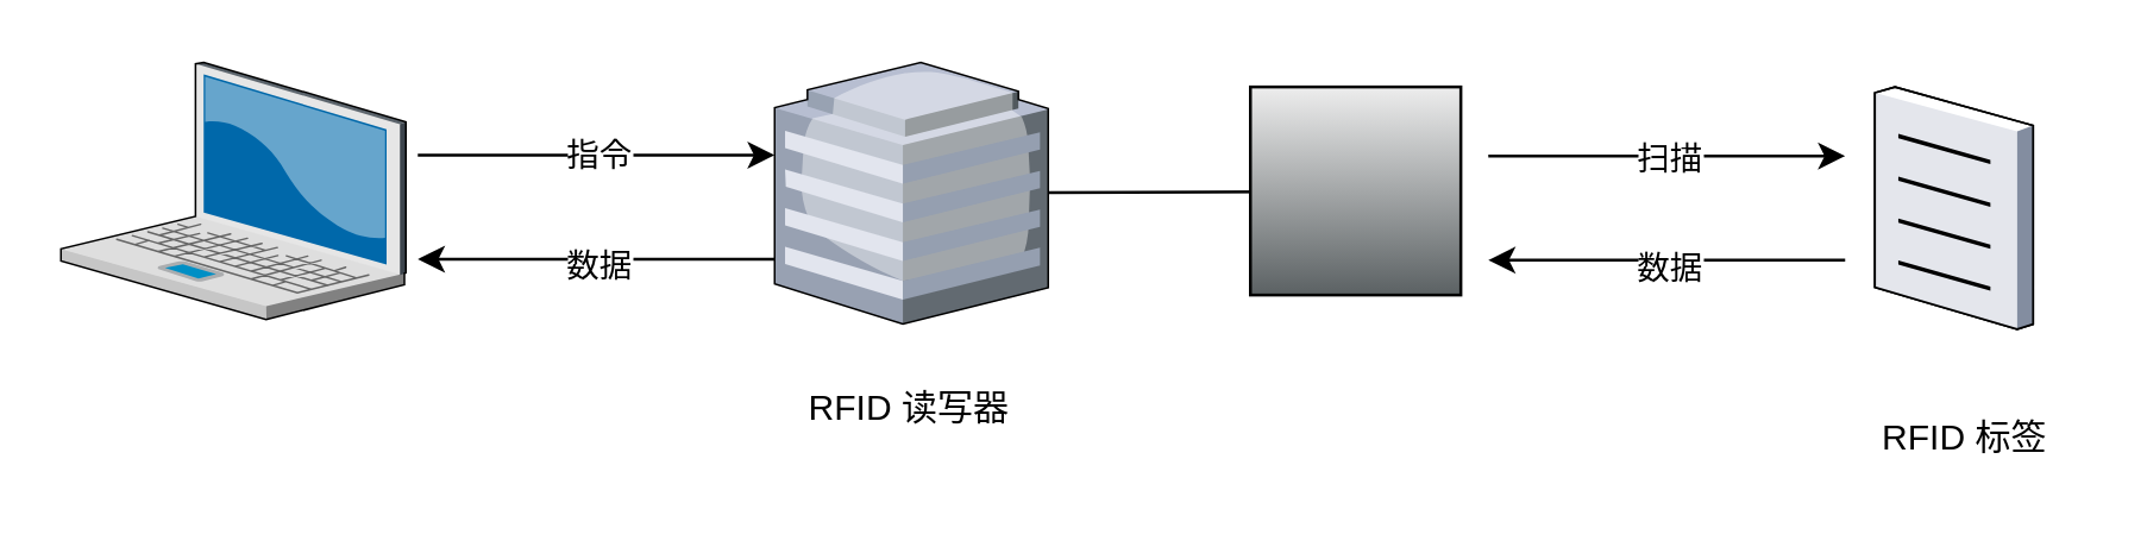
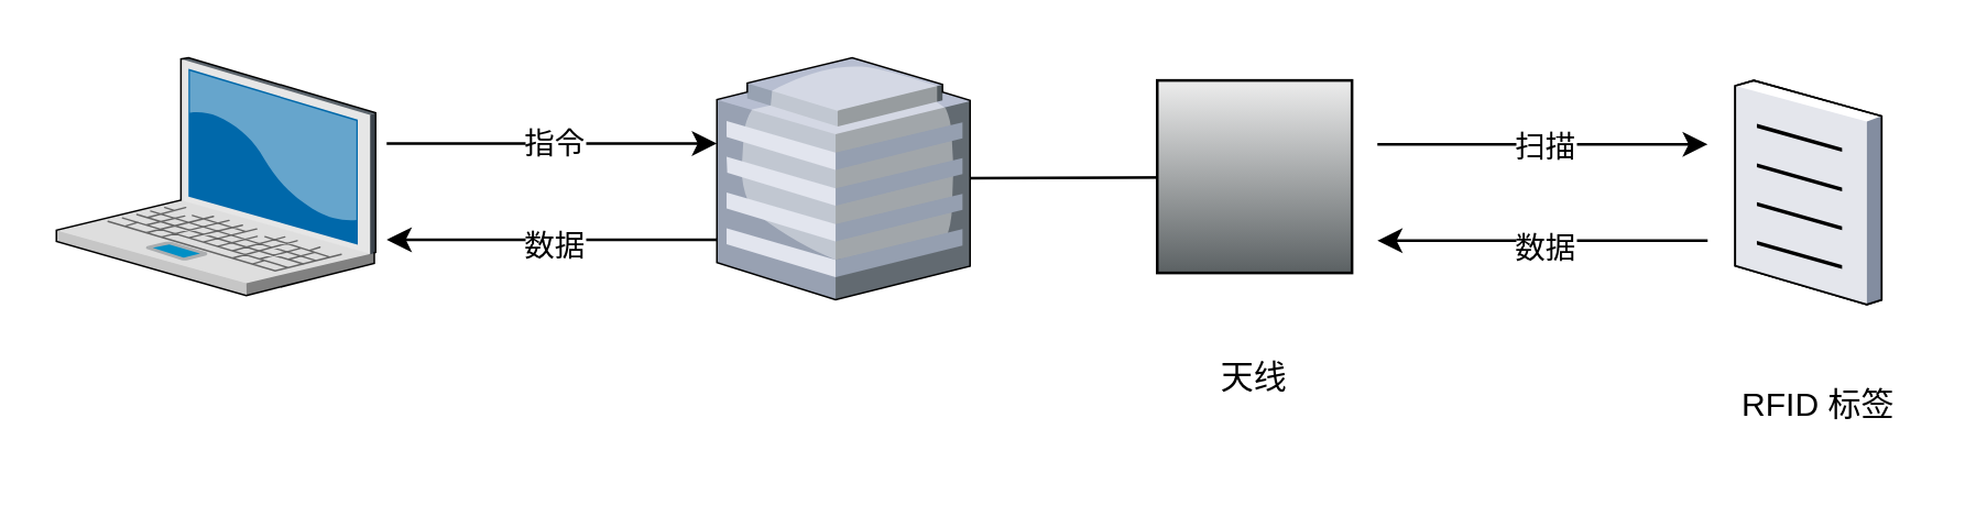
  <mxCell id="0" />
  <mxCell id="1" parent="0" />
  <mxCell id="2" value="" style="verticalLabelPosition=bottom;sketch=0;aspect=fixed;html=1;verticalAlign=top;strokeColor=none;align=center;outlineConnect=0;shape=mxgraph.citrix.laptop_2;" vertex="1" parent="1"><mxGeometry x="20" y="20.5" width="116" height="86.5" as="geometry" /></mxCell>
  <mxCell id="3" style="rounded=0;orthogonalLoop=1;jettySize=auto;html=1;endArrow=none;startFill=0;" edge="1" parent="1" source="4"><mxGeometry relative="1" as="geometry"><mxPoint x="370" y="62" as="sourcePoint" /><mxPoint x="430" y="64" as="targetPoint" /></mxGeometry></mxCell>
  <mxCell id="4" value="" style="verticalLabelPosition=bottom;sketch=0;aspect=fixed;html=1;verticalAlign=top;strokeColor=none;align=center;outlineConnect=0;shape=mxgraph.citrix.hq_enterprise;" vertex="1" parent="1"><mxGeometry x="260" y="20.5" width="92" height="88" as="geometry" /></mxCell>
  <mxCell id="5" value="" style="verticalLabelPosition=bottom;sketch=0;aspect=fixed;html=1;verticalAlign=top;strokeColor=none;align=center;outlineConnect=0;shape=mxgraph.citrix.document;" vertex="1" parent="1"><mxGeometry x="630" y="28.75" width="53.2" height="81.5" as="geometry" /></mxCell>
  <mxCell id="6" style="rounded=0;orthogonalLoop=1;jettySize=auto;html=1;" edge="1" parent="1"><mxGeometry relative="1" as="geometry"><mxPoint x="500" y="52" as="sourcePoint" /><mxPoint x="620" y="52" as="targetPoint" /></mxGeometry></mxCell>
  <mxCell id="7" value="扫描" style="edgeLabel;html=1;align=center;verticalAlign=middle;resizable=0;points=[];" vertex="1" connectable="0" parent="6"><mxGeometry x="-0.101" relative="1" as="geometry"><mxPoint x="6" as="offset" /></mxGeometry></mxCell>
  <mxCell id="8" value="" style="shape=mxgraph.networks2.icon;aspect=fixed;fillColor=#EDEDED;strokeColor=#000000;gradientColor=#5B6163;network2IconShadow=1;network2bgFillColor=none;network2Icon=mxgraph.networks2.satellite_dish;network2IconXOffset=-0.007;network2IconYOffset=0.002;network2IconW=1.006;network2IconH=0.996;" vertex="1" parent="1"><mxGeometry x="420" y="28.75" width="70.76" height="70" as="geometry" /></mxCell>
  <mxCell id="9" style="rounded=0;orthogonalLoop=1;jettySize=auto;html=1;" edge="1" parent="1"><mxGeometry relative="1" as="geometry"><mxPoint x="620" y="87" as="sourcePoint" /><mxPoint x="500" y="87" as="targetPoint" /></mxGeometry></mxCell>
  <mxCell id="10" value="数据" style="edgeLabel;html=1;align=center;verticalAlign=middle;resizable=0;points=[];" vertex="1" connectable="0" parent="9"><mxGeometry x="-0.02" y="2" relative="1" as="geometry"><mxPoint x="-1" as="offset" /></mxGeometry></mxCell>
- <mxCell id="12" value="RFID 读写器" style="text;html=1;align=center;verticalAlign=middle;resizable=0;points=[];autosize=1;strokeColor=none;fillColor=none;" vertex="1" parent="1"><mxGeometry x="260" y="122" width="90" height="30" as="geometry" /></mxCell>
+ <mxCell id="11" value="天线" style="text;html=1;align=center;verticalAlign=middle;resizable=0;points=[];autosize=1;strokeColor=none;fillColor=none;" vertex="1" parent="1"><mxGeometry x="430.38" y="122" width="50" height="30" as="geometry" /></mxCell>
  <mxCell id="13" value="RFID 标签" style="text;html=1;align=center;verticalAlign=middle;resizable=0;points=[];autosize=1;strokeColor=none;fillColor=none;" vertex="1" parent="1"><mxGeometry x="620" y="132" width="80" height="30" as="geometry" /></mxCell>
  <mxCell id="14" style="rounded=0;orthogonalLoop=1;jettySize=auto;html=1;" edge="1" parent="1"><mxGeometry relative="1" as="geometry"><mxPoint x="140" y="51.67" as="sourcePoint" /><mxPoint x="260" y="51.67" as="targetPoint" /></mxGeometry></mxCell>
  <mxCell id="15" value="指令" style="edgeLabel;html=1;align=center;verticalAlign=middle;resizable=0;points=[];" vertex="1" connectable="0" parent="14"><mxGeometry x="-0.101" relative="1" as="geometry"><mxPoint x="6" as="offset" /></mxGeometry></mxCell>
  <mxCell id="16" style="rounded=0;orthogonalLoop=1;jettySize=auto;html=1;" edge="1" parent="1"><mxGeometry relative="1" as="geometry"><mxPoint x="260" y="86.67" as="sourcePoint" /><mxPoint x="140" y="86.67" as="targetPoint" /></mxGeometry></mxCell>
  <mxCell id="17" value="数据" style="edgeLabel;html=1;align=center;verticalAlign=middle;resizable=0;points=[];" vertex="1" connectable="0" parent="16"><mxGeometry x="-0.02" y="2" relative="1" as="geometry"><mxPoint x="-1" as="offset" /></mxGeometry></mxCell>
